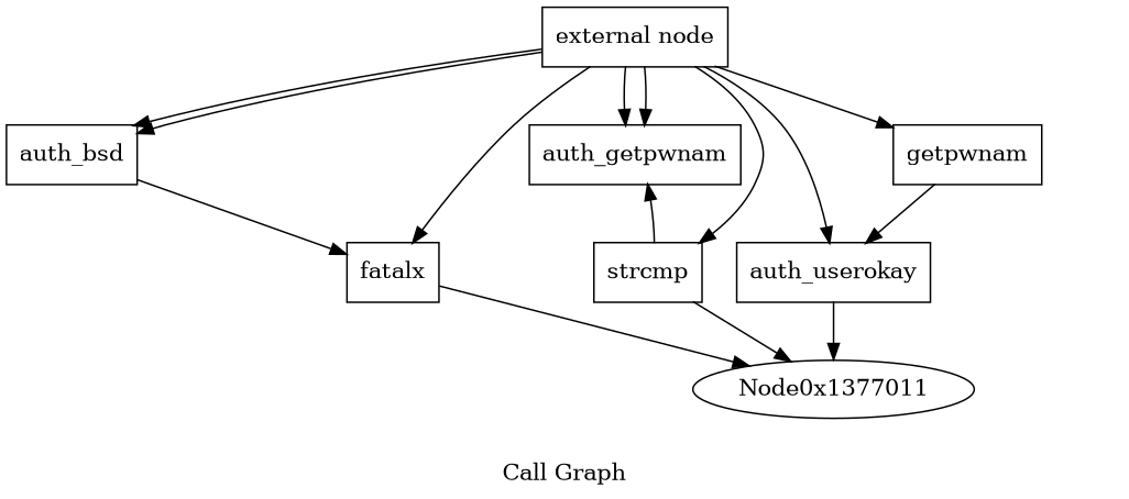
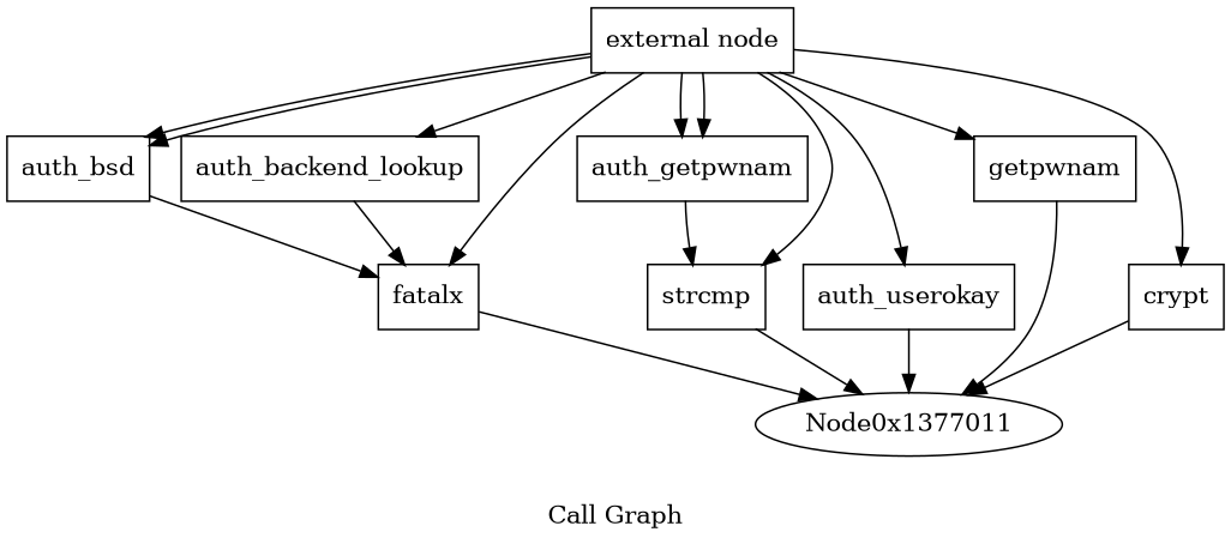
  digraph {
    label="Call Graph"
    node [shape=record]
    n1 [label="{external node}"]
    n2 [label="{auth_bsd}"]
    n3 [label="{auth_getpwnam}"]
+   n4 [label="{auth_backend_lookup}"]
    n5 [label="{fatalx}"]
    n6 [label="{auth_userokay}"]
    n7 [label="{getpwnam}"]
    n8 [label="{strcmp}"]
+   n9 [label="{crypt}"]
    n10 [label=Node0x1377011 shape=""]
    n1 -> n2
    n1 -> n2
    n1 -> n3
    n1 -> n3
+   n1 -> n4
    n1 -> n5
    n1 -> n6
    n1 -> n7
    n1 -> n8
+   n1 -> n9
    n2 -> n5
-   n8 -> n3
+   n3 -> n8
+   n4 -> n5
    n5 -> n10
    n6 -> n10
-   n7 -> n6
+   n7 -> n10
    n8 -> n10
+   n9 -> n10
  }
